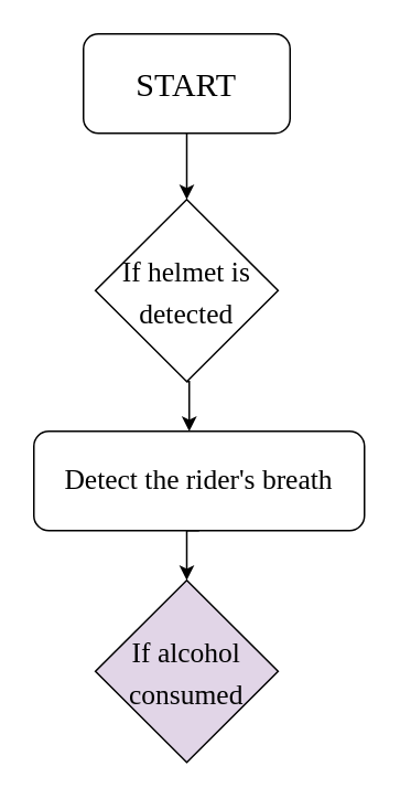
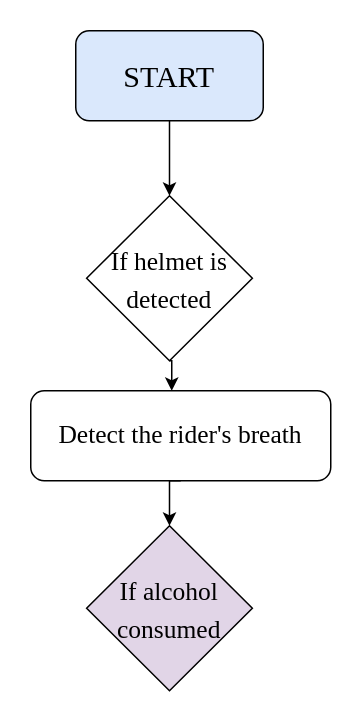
  <mxCell id="0" />
  <mxCell id="1" parent="0" />
  <mxCell id="2" style="edgeStyle=orthogonalEdgeStyle;rounded=0;orthogonalLoop=1;jettySize=auto;html=1;exitX=0.5;exitY=1;exitDx=0;exitDy=0;entryX=0.5;entryY=0;entryDx=0;entryDy=0;fontFamily=Times New Roman;fontSize=17;" edge="1" parent="1" source="3" target="5"><mxGeometry relative="1" as="geometry" /></mxCell>
- <mxCell id="3" value="&lt;font style=&quot;font-size: 20px&quot;&gt;START&lt;/font&gt;" style="rounded=1;whiteSpace=wrap;html=1;fontFamily=Times New Roman;" vertex="1" parent="1"><mxGeometry x="50" y="20" width="125" height="60" as="geometry" /></mxCell>
+ <mxCell id="3" value="&lt;font style=&quot;font-size: 20px&quot;&gt;START&lt;/font&gt;" style="rounded=1;whiteSpace=wrap;html=1;fontFamily=Times New Roman;fillColor=#dae8fc;" vertex="1" parent="1"><mxGeometry x="50" y="20" width="125" height="60" as="geometry" /></mxCell>
  <mxCell id="4" style="edgeStyle=orthogonalEdgeStyle;rounded=0;orthogonalLoop=1;jettySize=auto;html=1;exitX=0.5;exitY=1;exitDx=0;exitDy=0;entryX=0.47;entryY=0;entryDx=0;entryDy=0;entryPerimeter=0;fontFamily=Times New Roman;fontSize=17;" edge="1" parent="1" source="5" target="7"><mxGeometry relative="1" as="geometry" /></mxCell>
- <mxCell id="5" value="&lt;font style=&quot;font-size: 17px&quot;&gt;If helmet is detected&lt;/font&gt;" style="rhombus;whiteSpace=wrap;html=1;fontFamily=Times New Roman;fontSize=20;" vertex="1" parent="1"><mxGeometry x="57.25" y="120" width="110.5" height="110" as="geometry" /></mxCell>
+ <mxCell id="5" value="&lt;font style=&quot;font-size: 17px&quot;&gt;If helmet is detected&lt;/font&gt;" style="rhombus;whiteSpace=wrap;html=1;fontFamily=Times New Roman;fontSize=20;" vertex="1" parent="1"><mxGeometry x="57.25" y="130" width="110.5" height="110" as="geometry" /></mxCell>
  <mxCell id="6" style="edgeStyle=orthogonalEdgeStyle;rounded=0;orthogonalLoop=1;jettySize=auto;html=1;exitX=0.5;exitY=1;exitDx=0;exitDy=0;entryX=0.5;entryY=0;entryDx=0;entryDy=0;fontFamily=Times New Roman;fontSize=17;" edge="1" parent="1" source="7" target="8"><mxGeometry relative="1" as="geometry" /></mxCell>
  <mxCell id="7" value="Detect the rider's breath" style="rounded=1;whiteSpace=wrap;html=1;fontFamily=Times New Roman;fontSize=17;" vertex="1" parent="1"><mxGeometry x="20" y="260" width="200" height="60" as="geometry" /></mxCell>
  <mxCell id="8" value="&lt;font style=&quot;font-size: 17px&quot;&gt;If alcohol consumed&lt;/font&gt;" style="rhombus;whiteSpace=wrap;html=1;fontFamily=Times New Roman;fontSize=20;fillColor=#e1d5e7;" vertex="1" parent="1"><mxGeometry x="57.25" y="350" width="110.5" height="110" as="geometry" /></mxCell>
